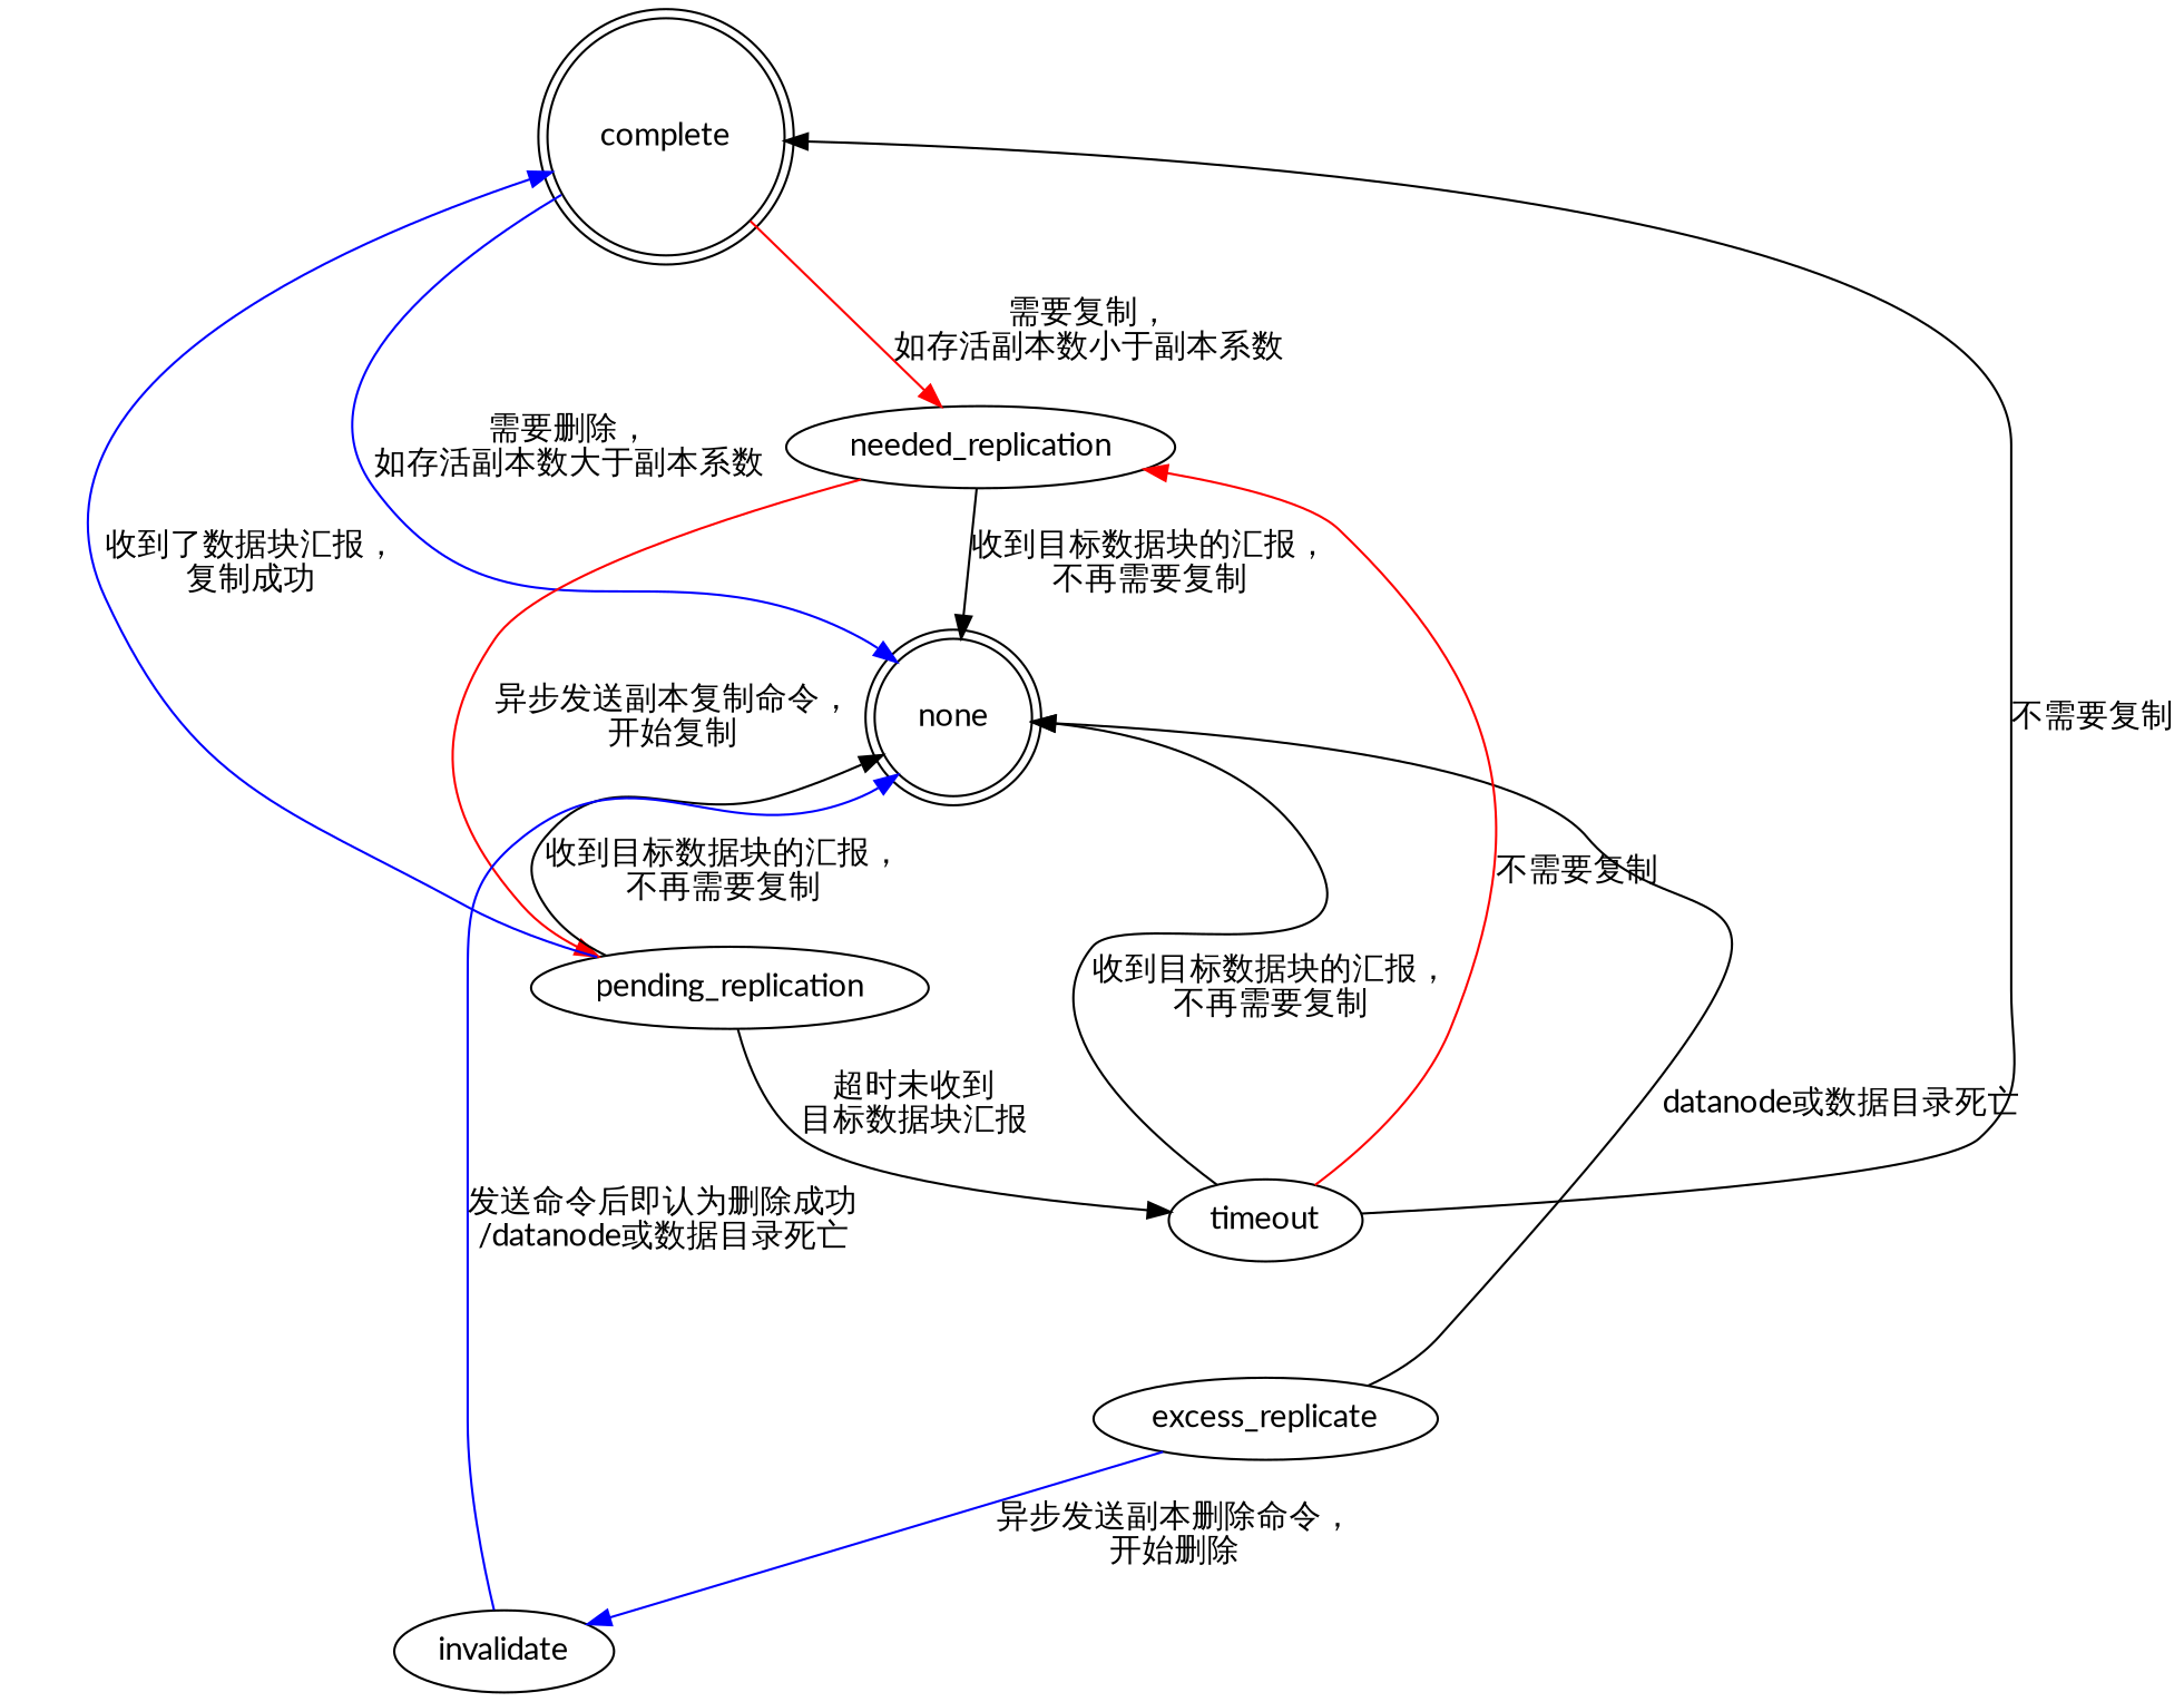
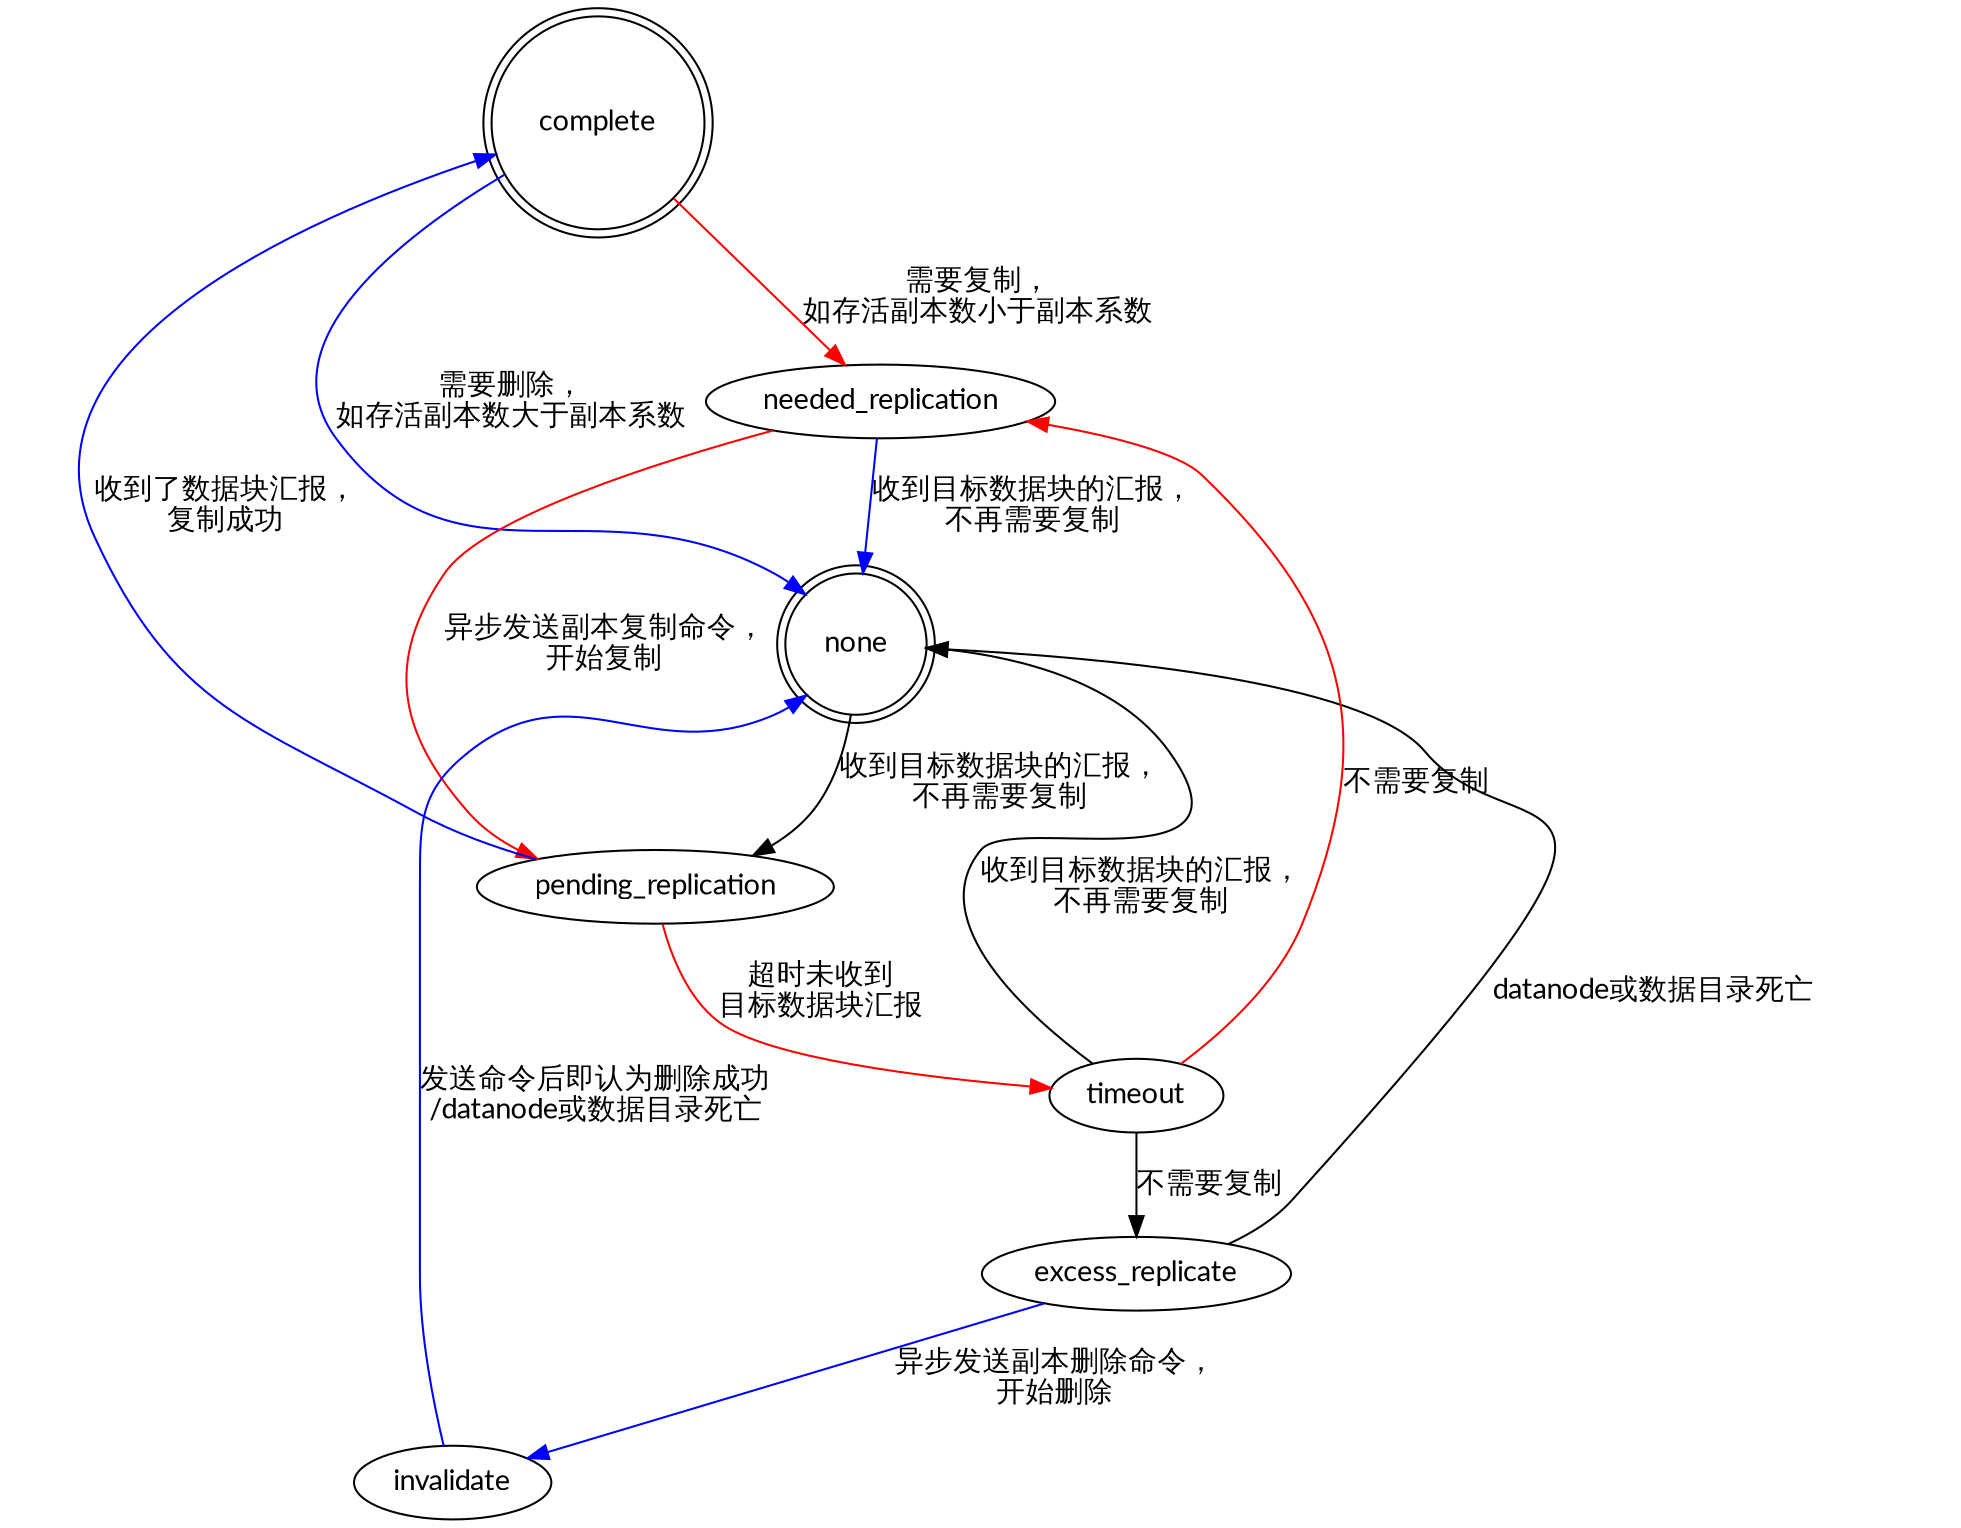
  digraph {
    fontname=Lato
    node [fontname=Lato]
    edge [fontname=Lato]
    complete [shape=doublecircle]
    needed_replication
    none [shape=doublecircle]
    pending_replication
    excess_replicate
    invalidate
    timeout
    complete -> needed_replication [color=red label="需要复制，\n如存活副本数小于副本系数"]
    complete -> none [color=blue label="需要删除，\n如存活副本数大于副本系数"]
-   needed_replication -> none [label="收到目标数据块的汇报，\n不再需要复制"]
+   needed_replication -> none [label="收到目标数据块的汇报，\n不再需要复制" color=blue]
    needed_replication -> pending_replication [color=red label="异步发送副本复制命令，\n开始复制"]
    pending_replication -> complete [color=blue label="收到了数据块汇报，\n复制成功"]
-   pending_replication -> none [label="收到目标数据块的汇报，\n不再需要复制"]
-   pending_replication -> timeout [color=black label="超时未收到\n目标数据块汇报"]
+   none -> pending_replication [label="收到目标数据块的汇报，\n不再需要复制"]
+   pending_replication -> timeout [color=red label="超时未收到\n目标数据块汇报"]
    excess_replicate -> none [label="datanode或数据目录死亡"]
    excess_replicate -> invalidate [color=blue label="异步发送副本删除命令，\n开始删除"]
    invalidate -> none [color=blue label="发送命令后即认为删除成功\n/datanode或数据目录死亡"]
-   timeout -> complete [label="不需要复制"]
+   timeout -> excess_replicate [label="不需要复制"]
    timeout -> needed_replication [color=red label="不需要复制"]
    timeout -> none [label="收到目标数据块的汇报，\n不再需要复制"]
  }
